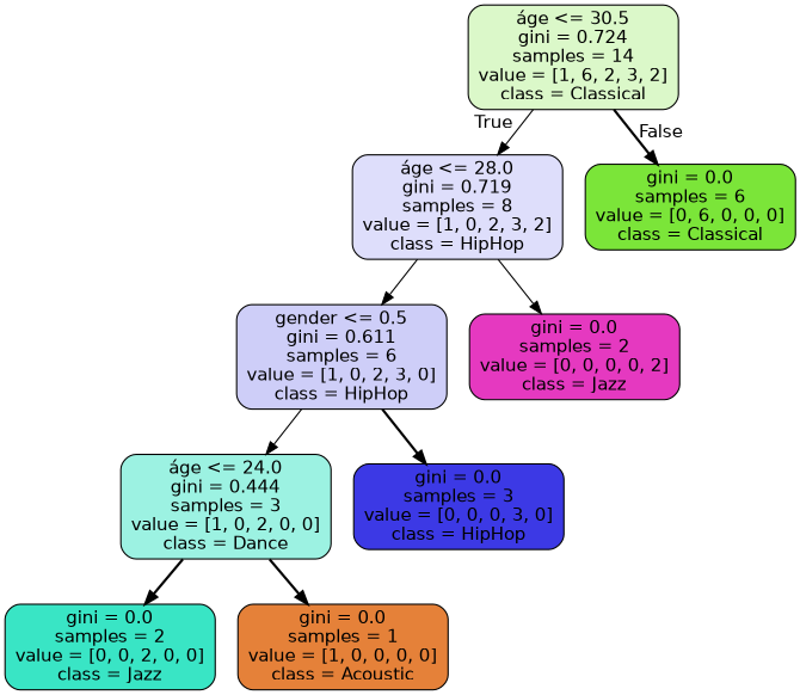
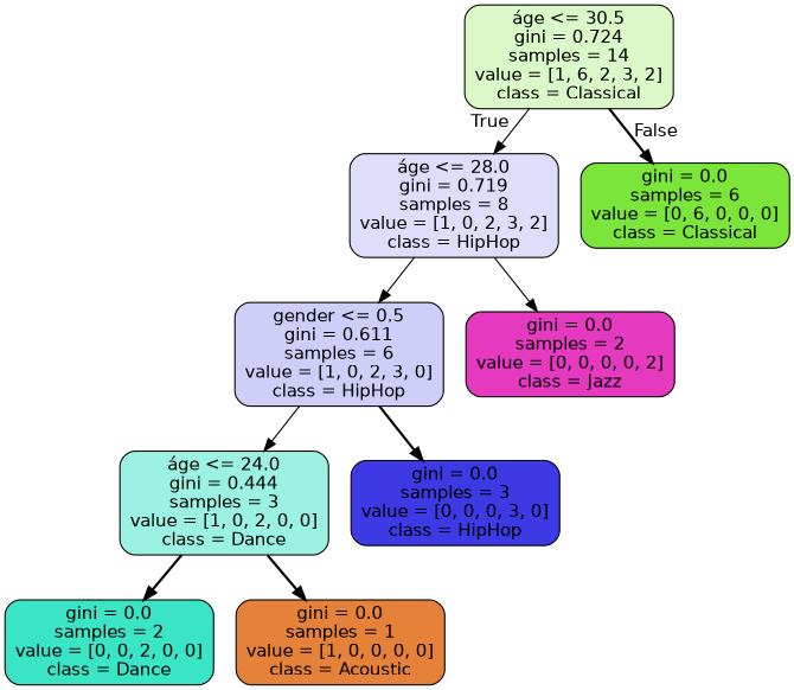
  digraph {
    node [color=black fontname=helvetica shape=box style="filled, rounded"]
    edge [fontname=helvetica style=solid]
    n1 [fillcolor="#dbf8c9" label="áge <= 30.5\ngini = 0.724\nsamples = 14\nvalue = [1, 6, 2, 3, 2]\nclass = Classical"]
    n2 [fillcolor="#dedefb" label="áge <= 28.0\ngini = 0.719\nsamples = 8\nvalue = [1, 0, 2, 3, 2]\nclass = HipHop"]
    n3 [fillcolor="#7be539" label="gini = 0.0\nsamples = 6\nvalue = [0, 6, 0, 0, 0]\nclass = Classical"]
    n4 [fillcolor="#cecef8" label="gender <= 0.5\ngini = 0.611\nsamples = 6\nvalue = [1, 0, 2, 3, 0]\nclass = HipHop"]
    n5 [fillcolor="#e539c0" label="gini = 0.0\nsamples = 2\nvalue = [0, 0, 0, 0, 2]\nclass = Jazz"]
    n6 [fillcolor="#9cf2e2" label="áge <= 24.0\ngini = 0.444\nsamples = 3\nvalue = [1, 0, 2, 0, 0]\nclass = Dance"]
    n7 [fillcolor="#3c39e5" label="gini = 0.0\nsamples = 3\nvalue = [0, 0, 0, 3, 0]\nclass = HipHop"]
-   n8 [fillcolor="#39e5c5" label="gini = 0.0\nsamples = 2\nvalue = [0, 0, 2, 0, 0]\nclass = Jazz"]
+   n8 [fillcolor="#39e5c5" label="gini = 0.0\nsamples = 2\nvalue = [0, 0, 2, 0, 0]\nclass = Dance"]
    n9 [fillcolor="#e58139" label="gini = 0.0\nsamples = 1\nvalue = [1, 0, 0, 0, 0]\nclass = Acoustic"]
    n1 -> n2 [headlabel=True labelangle=45 labeldistance=2.5]
    n1 -> n3 [headlabel=False labelangle=-45 labeldistance=2.5 style=bold]
    n2 -> n4
    n2 -> n5
    n4 -> n6
    n4 -> n7 [style=bold]
    n6 -> n8 [style=bold]
    n6 -> n9 [style=bold]
  }
